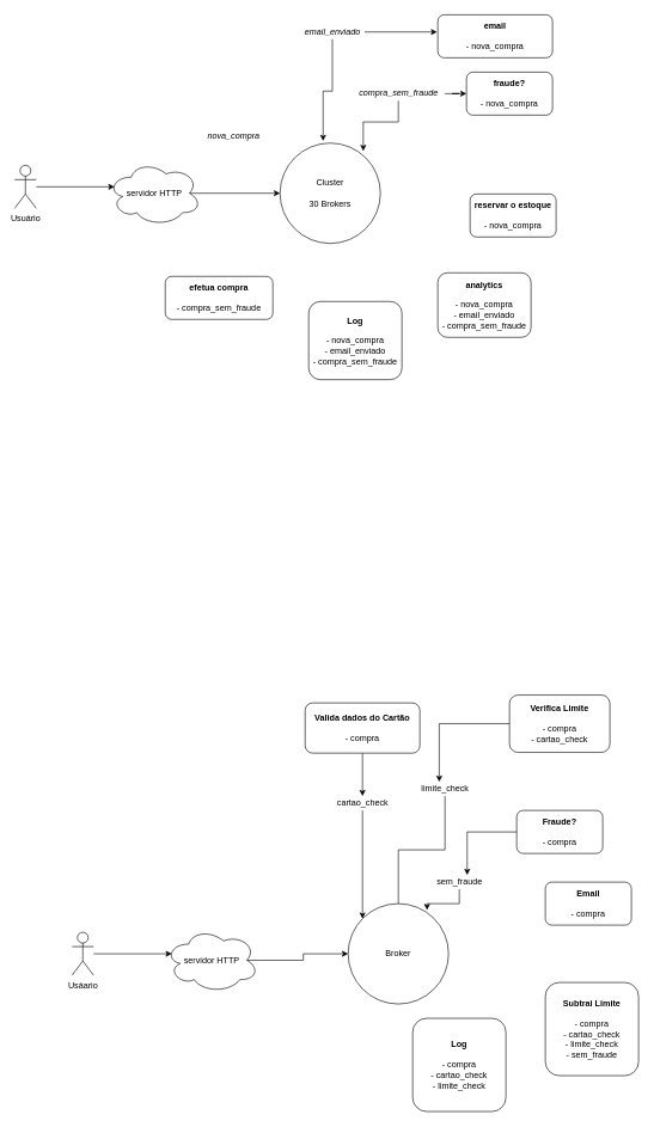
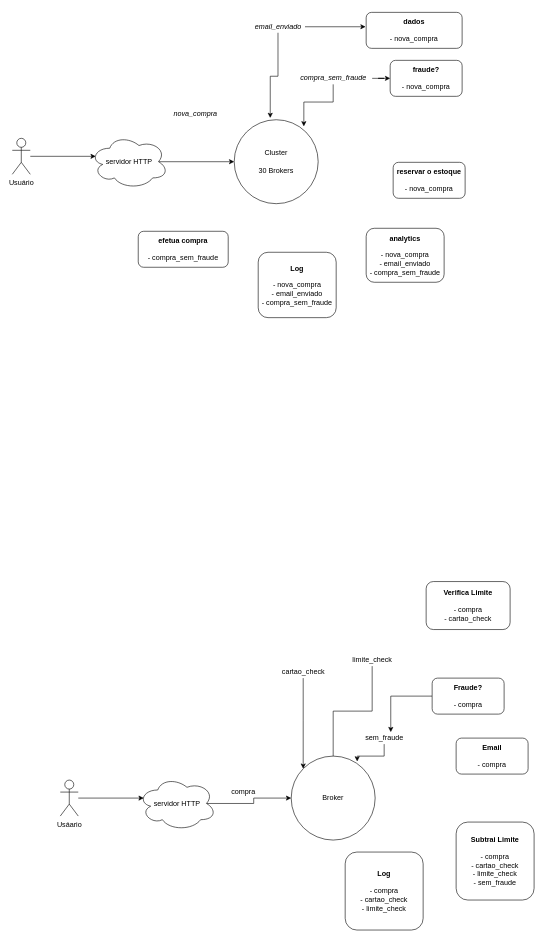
  <mxCell id="0" />
  <mxCell id="1" parent="0" />
  <mxCell id="2" value="Cluster&lt;br&gt;&lt;br&gt;30 Brokers" style="ellipse;whiteSpace=wrap;html=1;aspect=fixed;" vertex="1" parent="1"><mxGeometry x="390" y="199" width="140" height="140" as="geometry" /></mxCell>
  <mxCell id="3" style="edgeStyle=orthogonalEdgeStyle;rounded=0;orthogonalLoop=1;jettySize=auto;html=1;exitX=0.875;exitY=0.5;exitDx=0;exitDy=0;exitPerimeter=0;entryX=0;entryY=0.5;entryDx=0;entryDy=0;" edge="1" parent="1" source="4" target="2"><mxGeometry relative="1" as="geometry"><mxPoint x="390" y="285" as="targetPoint" /></mxGeometry></mxCell>
  <mxCell id="4" value="servidor HTTP" style="ellipse;shape=cloud;whiteSpace=wrap;html=1;" vertex="1" parent="1"><mxGeometry x="150" y="224" width="130" height="90" as="geometry" /></mxCell>
  <mxCell id="5" style="edgeStyle=orthogonalEdgeStyle;rounded=0;orthogonalLoop=1;jettySize=auto;html=1;entryX=0.07;entryY=0.4;entryDx=0;entryDy=0;entryPerimeter=0;" edge="1" parent="1" source="6" target="4"><mxGeometry relative="1" as="geometry" /></mxCell>
  <mxCell id="6" value="Usuário" style="shape=umlActor;verticalLabelPosition=bottom;verticalAlign=top;html=1;outlineConnect=0;" vertex="1" parent="1"><mxGeometry x="20" y="230" width="30" height="60" as="geometry" /></mxCell>
- <mxCell id="7" value="&lt;b&gt;email&lt;/b&gt;&lt;br&gt;&lt;br&gt;- nova_compra" style="rounded=1;whiteSpace=wrap;html=1;" vertex="1" parent="1"><mxGeometry x="610" y="20" width="160" height="60" as="geometry" /></mxCell>
+ <mxCell id="7" value="&lt;b&gt;dados&lt;/b&gt;&lt;br&gt;&lt;br&gt;- nova_compra" style="rounded=1;whiteSpace=wrap;html=1;" vertex="1" parent="1"><mxGeometry x="610" y="20" width="160" height="60" as="geometry" /></mxCell>
  <mxCell id="8" value="&lt;i&gt;nova_compra&lt;/i&gt;" style="text;html=1;align=center;verticalAlign=middle;resizable=0;points=[];autosize=1;strokeColor=none;fillColor=none;" vertex="1" parent="1"><mxGeometry x="280" y="180" width="90" height="20" as="geometry" /></mxCell>
  <mxCell id="9" value="&lt;b&gt;fraude?&lt;/b&gt;&lt;br&gt;&lt;br&gt;- nova_compra" style="rounded=1;whiteSpace=wrap;html=1;" vertex="1" parent="1"><mxGeometry x="650" y="100" width="120" height="60" as="geometry" /></mxCell>
  <mxCell id="10" value="&lt;b&gt;Log&lt;/b&gt;&lt;br&gt;&lt;br&gt;- nova_compra&lt;br&gt;- email_enviado&lt;br&gt;-&amp;nbsp;&lt;span&gt;compra_sem_fraude&lt;br&gt;&lt;/span&gt;" style="rounded=1;whiteSpace=wrap;html=1;" vertex="1" parent="1"><mxGeometry x="430" y="420" width="130" height="109" as="geometry" /></mxCell>
  <mxCell id="11" value="&lt;b&gt;reservar o estoque&lt;br&gt;&lt;/b&gt;&lt;br&gt;- nova_compra" style="rounded=1;whiteSpace=wrap;html=1;" vertex="1" parent="1"><mxGeometry x="655" y="270" width="120" height="60" as="geometry" /></mxCell>
  <mxCell id="12" value="Broker&lt;br&gt;" style="ellipse;whiteSpace=wrap;html=1;aspect=fixed;" vertex="1" parent="1"><mxGeometry x="485" y="1260" width="140" height="140" as="geometry" /></mxCell>
  <mxCell id="13" style="edgeStyle=orthogonalEdgeStyle;rounded=0;orthogonalLoop=1;jettySize=auto;html=1;exitX=0.875;exitY=0.5;exitDx=0;exitDy=0;exitPerimeter=0;entryX=0;entryY=0.5;entryDx=0;entryDy=0;" edge="1" parent="1" source="14" target="12"><mxGeometry relative="1" as="geometry"><mxPoint x="470" y="1355" as="targetPoint" /></mxGeometry></mxCell>
  <mxCell id="14" value="servidor HTTP" style="ellipse;shape=cloud;whiteSpace=wrap;html=1;" vertex="1" parent="1"><mxGeometry x="230" y="1294" width="130" height="90" as="geometry" /></mxCell>
  <mxCell id="15" style="edgeStyle=orthogonalEdgeStyle;rounded=0;orthogonalLoop=1;jettySize=auto;html=1;entryX=0.07;entryY=0.4;entryDx=0;entryDy=0;entryPerimeter=0;" edge="1" parent="1" source="16" target="14"><mxGeometry relative="1" as="geometry" /></mxCell>
  <mxCell id="16" value="Usáario" style="shape=umlActor;verticalLabelPosition=bottom;verticalAlign=top;html=1;outlineConnect=0;" vertex="1" parent="1"><mxGeometry x="100" y="1300" width="30" height="60" as="geometry" /></mxCell>
- <mxCell id="17" style="edgeStyle=orthogonalEdgeStyle;rounded=0;orthogonalLoop=1;jettySize=auto;html=1;" edge="1" parent="1" source="18" target="34"><mxGeometry relative="1" as="geometry" /></mxCell>
- <mxCell id="18" value="&lt;b&gt;Valida dados do Cartão&lt;br&gt;&lt;/b&gt;&lt;br&gt;- compra" style="rounded=1;whiteSpace=wrap;html=1;" vertex="1" parent="1"><mxGeometry x="425" y="980" width="160" height="70" as="geometry" /></mxCell>
- <mxCell id="20" style="edgeStyle=orthogonalEdgeStyle;rounded=0;orthogonalLoop=1;jettySize=auto;html=1;entryX=0.4;entryY=0;entryDx=0;entryDy=0;entryPerimeter=0;" edge="1" parent="1" source="21" target="36"><mxGeometry relative="1" as="geometry" /></mxCell>
+ <mxCell id="19" value="compra" style="text;html=1;align=center;verticalAlign=middle;resizable=0;points=[];autosize=1;strokeColor=none;fillColor=none;" vertex="1" parent="1"><mxGeometry x="375" y="1310" width="60" height="20" as="geometry" /></mxCell>
  <mxCell id="21" value="&lt;b&gt;Verifica Limite&lt;br&gt;&lt;/b&gt;&lt;br&gt;- compra&lt;br&gt;- cartao_check" style="rounded=1;whiteSpace=wrap;html=1;" vertex="1" parent="1"><mxGeometry x="710" y="969" width="140" height="80" as="geometry" /></mxCell>
  <mxCell id="22" value="&lt;b&gt;Log&lt;/b&gt;&lt;br&gt;&lt;br&gt;- compra&lt;br&gt;- cartao_check&lt;br&gt;- limite_check" style="rounded=1;whiteSpace=wrap;html=1;" vertex="1" parent="1"><mxGeometry x="575" y="1420" width="130" height="130" as="geometry" /></mxCell>
  <mxCell id="23" style="edgeStyle=orthogonalEdgeStyle;rounded=0;orthogonalLoop=1;jettySize=auto;html=1;entryX=0.638;entryY=0;entryDx=0;entryDy=0;entryPerimeter=0;" edge="1" parent="1" source="24" target="39"><mxGeometry relative="1" as="geometry" /></mxCell>
  <mxCell id="24" value="&lt;b&gt;Fraude?&lt;br&gt;&lt;/b&gt;&lt;br&gt;- compra" style="rounded=1;whiteSpace=wrap;html=1;" vertex="1" parent="1"><mxGeometry x="720" y="1130" width="120" height="60" as="geometry" /></mxCell>
  <mxCell id="25" value="&lt;b&gt;analytics&lt;br&gt;&lt;/b&gt;&lt;br&gt;- nova_compra&lt;br&gt;- email_enviado&lt;br&gt;-&amp;nbsp;&lt;span&gt;compra_sem_fraude&lt;br&gt;&lt;/span&gt;" style="rounded=1;whiteSpace=wrap;html=1;" vertex="1" parent="1"><mxGeometry x="610" y="380" width="130" height="90" as="geometry" /></mxCell>
  <mxCell id="26" style="edgeStyle=orthogonalEdgeStyle;rounded=0;orthogonalLoop=1;jettySize=auto;html=1;entryX=0.429;entryY=-0.021;entryDx=0;entryDy=0;entryPerimeter=0;" edge="1" parent="1" source="28" target="2"><mxGeometry relative="1" as="geometry" /></mxCell>
  <mxCell id="27" style="edgeStyle=orthogonalEdgeStyle;rounded=0;orthogonalLoop=1;jettySize=auto;html=1;entryX=-0.006;entryY=0.4;entryDx=0;entryDy=0;entryPerimeter=0;" edge="1" parent="1" source="28" target="7"><mxGeometry relative="1" as="geometry" /></mxCell>
  <mxCell id="28" value="&lt;i&gt;email_enviado&lt;/i&gt;" style="text;html=1;align=center;verticalAlign=middle;resizable=0;points=[];autosize=1;strokeColor=none;fillColor=none;" vertex="1" parent="1"><mxGeometry x="418" y="34" width="90" height="20" as="geometry" /></mxCell>
  <mxCell id="29" style="edgeStyle=orthogonalEdgeStyle;rounded=0;orthogonalLoop=1;jettySize=auto;html=1;entryX=0.829;entryY=0.079;entryDx=0;entryDy=0;entryPerimeter=0;" edge="1" parent="1" source="31" target="2"><mxGeometry relative="1" as="geometry" /></mxCell>
  <mxCell id="30" style="edgeStyle=orthogonalEdgeStyle;rounded=0;orthogonalLoop=1;jettySize=auto;html=1;" edge="1" parent="1" source="31" target="9"><mxGeometry relative="1" as="geometry" /></mxCell>
  <mxCell id="31" value="&lt;i&gt;compra_sem_fraude&lt;/i&gt;" style="text;html=1;align=center;verticalAlign=middle;resizable=0;points=[];autosize=1;strokeColor=none;fillColor=none;" vertex="1" parent="1"><mxGeometry x="490" y="120" width="130" height="20" as="geometry" /></mxCell>
  <mxCell id="32" value="&lt;b&gt;efetua compra&lt;br&gt;&lt;/b&gt;&lt;br&gt;- compra_sem_fraude&lt;span style=&quot;color: rgba(0 , 0 , 0 , 0) ; font-family: monospace ; font-size: 0px&quot;&gt;%3CmxGraphModel%3E%3Croot%3E%3CmxCell%20id%3D%220%22%2F%3E%3CmxCell%20id%3D%221%22%20parent%3D%220%22%2F%3E%3CmxCell%20id%3D%222%22%20value%3D%22%26lt%3Bb%26gt%3Breservar%20o%20estoque%26lt%3Bbr%26gt%3B%26lt%3B%2Fb%26gt%3B%26lt%3Bbr%26gt%3B-%20nova_compra%22%20style%3D%22rounded%3D1%3BwhiteSpace%3Dwrap%3Bhtml%3D1%3B%22%20vertex%3D%221%22%20parent%3D%221%22%3E%3CmxGeometry%20x%3D%22650%22%20y%3D%22500%22%20width%3D%22120%22%20height%3D%2260%22%20as%3D%22geometry%22%2F%3E%3C%2FmxCell%3E%3C%2Froot%3E%3C%2FmxGraphModel%3Ec&lt;/span&gt;" style="rounded=1;whiteSpace=wrap;html=1;" vertex="1" parent="1"><mxGeometry x="230" y="385" width="150" height="60" as="geometry" /></mxCell>
  <mxCell id="33" style="edgeStyle=orthogonalEdgeStyle;rounded=0;orthogonalLoop=1;jettySize=auto;html=1;" edge="1" parent="1" source="34" target="12"><mxGeometry relative="1" as="geometry"><Array as="points"><mxPoint x="505" y="1200" /><mxPoint x="505" y="1200" /></Array></mxGeometry></mxCell>
  <mxCell id="34" value="cartao_check&lt;br&gt;" style="text;html=1;align=center;verticalAlign=middle;resizable=0;points=[];autosize=1;strokeColor=none;fillColor=none;" vertex="1" parent="1"><mxGeometry x="460" y="1110" width="90" height="20" as="geometry" /></mxCell>
  <mxCell id="35" style="edgeStyle=orthogonalEdgeStyle;rounded=0;orthogonalLoop=1;jettySize=auto;html=1;endArrow=none;" edge="1" parent="1" source="36" target="12"><mxGeometry relative="1" as="geometry" /></mxCell>
  <mxCell id="36" value="limite_check&lt;br&gt;" style="text;html=1;align=center;verticalAlign=middle;resizable=0;points=[];autosize=1;strokeColor=none;fillColor=none;" vertex="1" parent="1"><mxGeometry x="580" y="1090" width="80" height="20" as="geometry" /></mxCell>
  <mxCell id="37" value="&lt;b&gt;Subtrai Limite&lt;/b&gt;&lt;br&gt;&lt;br&gt;- compra&lt;br&gt;- cartao_check&lt;br&gt;- limite_check&lt;br&gt;- sem_fraude" style="rounded=1;whiteSpace=wrap;html=1;" vertex="1" parent="1"><mxGeometry x="760" y="1370" width="130" height="130" as="geometry" /></mxCell>
  <mxCell id="38" style="edgeStyle=orthogonalEdgeStyle;rounded=0;orthogonalLoop=1;jettySize=auto;html=1;entryX=0.786;entryY=0.064;entryDx=0;entryDy=0;entryPerimeter=0;" edge="1" parent="1" source="39" target="12"><mxGeometry relative="1" as="geometry" /></mxCell>
  <mxCell id="39" value="sem_fraude&lt;br&gt;" style="text;html=1;align=center;verticalAlign=middle;resizable=0;points=[];autosize=1;strokeColor=none;fillColor=none;" vertex="1" parent="1"><mxGeometry x="600" y="1220" width="80" height="20" as="geometry" /></mxCell>
  <mxCell id="40" value="&lt;b&gt;Email&lt;/b&gt;&lt;br&gt;&lt;br&gt;- compra" style="rounded=1;whiteSpace=wrap;html=1;" vertex="1" parent="1"><mxGeometry x="760" y="1230" width="120" height="60" as="geometry" /></mxCell>
